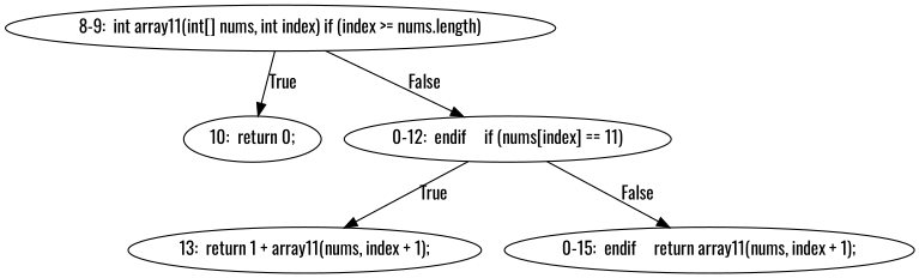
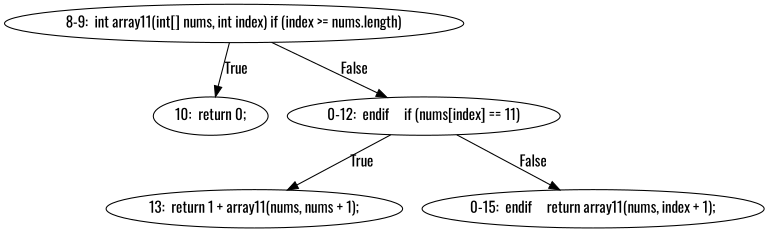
  digraph {
    fontname=Oswald
    node [fontname=Oswald]
    edge [fontname=Oswald]
    n1 [label="8-9:  int array11(int[] nums, int index)	if (index >= nums.length)"]
    n2 [label="10:  return 0;"]
    n3 [label="0-12:  endif	if (nums[index] == 11)"]
-   n4 [label="13:  return 1 + array11(nums, index + 1);"]
+   n4 [label="13:  return 1 + array11(nums, nums + 1);"]
    n5 [label="0-15:  endif	return array11(nums, index + 1);"]
    n1 -> n2 [label=True]
    n1 -> n3 [label=False]
    n3 -> n4 [label=True]
    n3 -> n5 [label=False]
  }
